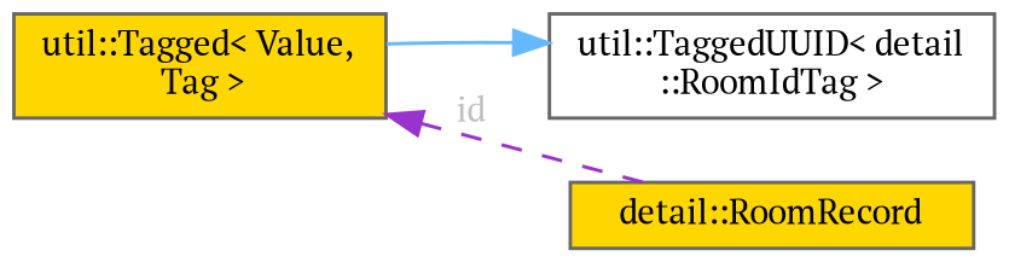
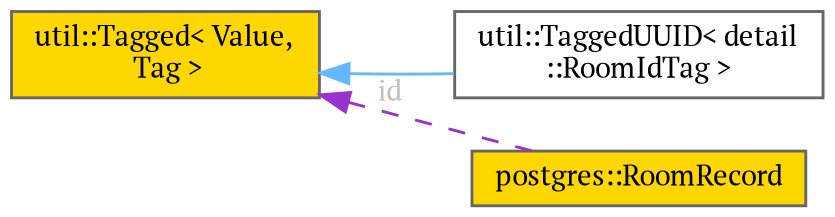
  digraph {
    fontname="PT Serif"
    rankdir=LR
    node [color=gray40 fillcolor=gold fontname="PT Serif" fontsize=10 shape=box style=filled]
    edge [dir=back fontname="PT Serif" fontsize=10 labelfontname=Helvetica labelfontsize=10]
-   n1 [fontcolor=black height=0.2 label="detail::RoomRecord" width=0.4]
+   n1 [fontcolor=black height=0.2 label="postgres::RoomRecord" width=0.4]
    n2 [fillcolor=white height=0.2 label="util::TaggedUUID\< detail\l::RoomIdTag \>" width=0.4]
    n3 [height=0.2 label="util::Tagged\< Value,\l Tag \>" width=0.4]
    n3 -> n1 [color=darkorchid3 fontcolor=grey label=" id" style=dashed]
-   n2 -> n3 [color=steelblue1 style=solid]
+   n3 -> n2 [color=steelblue1 style=solid]
  }
